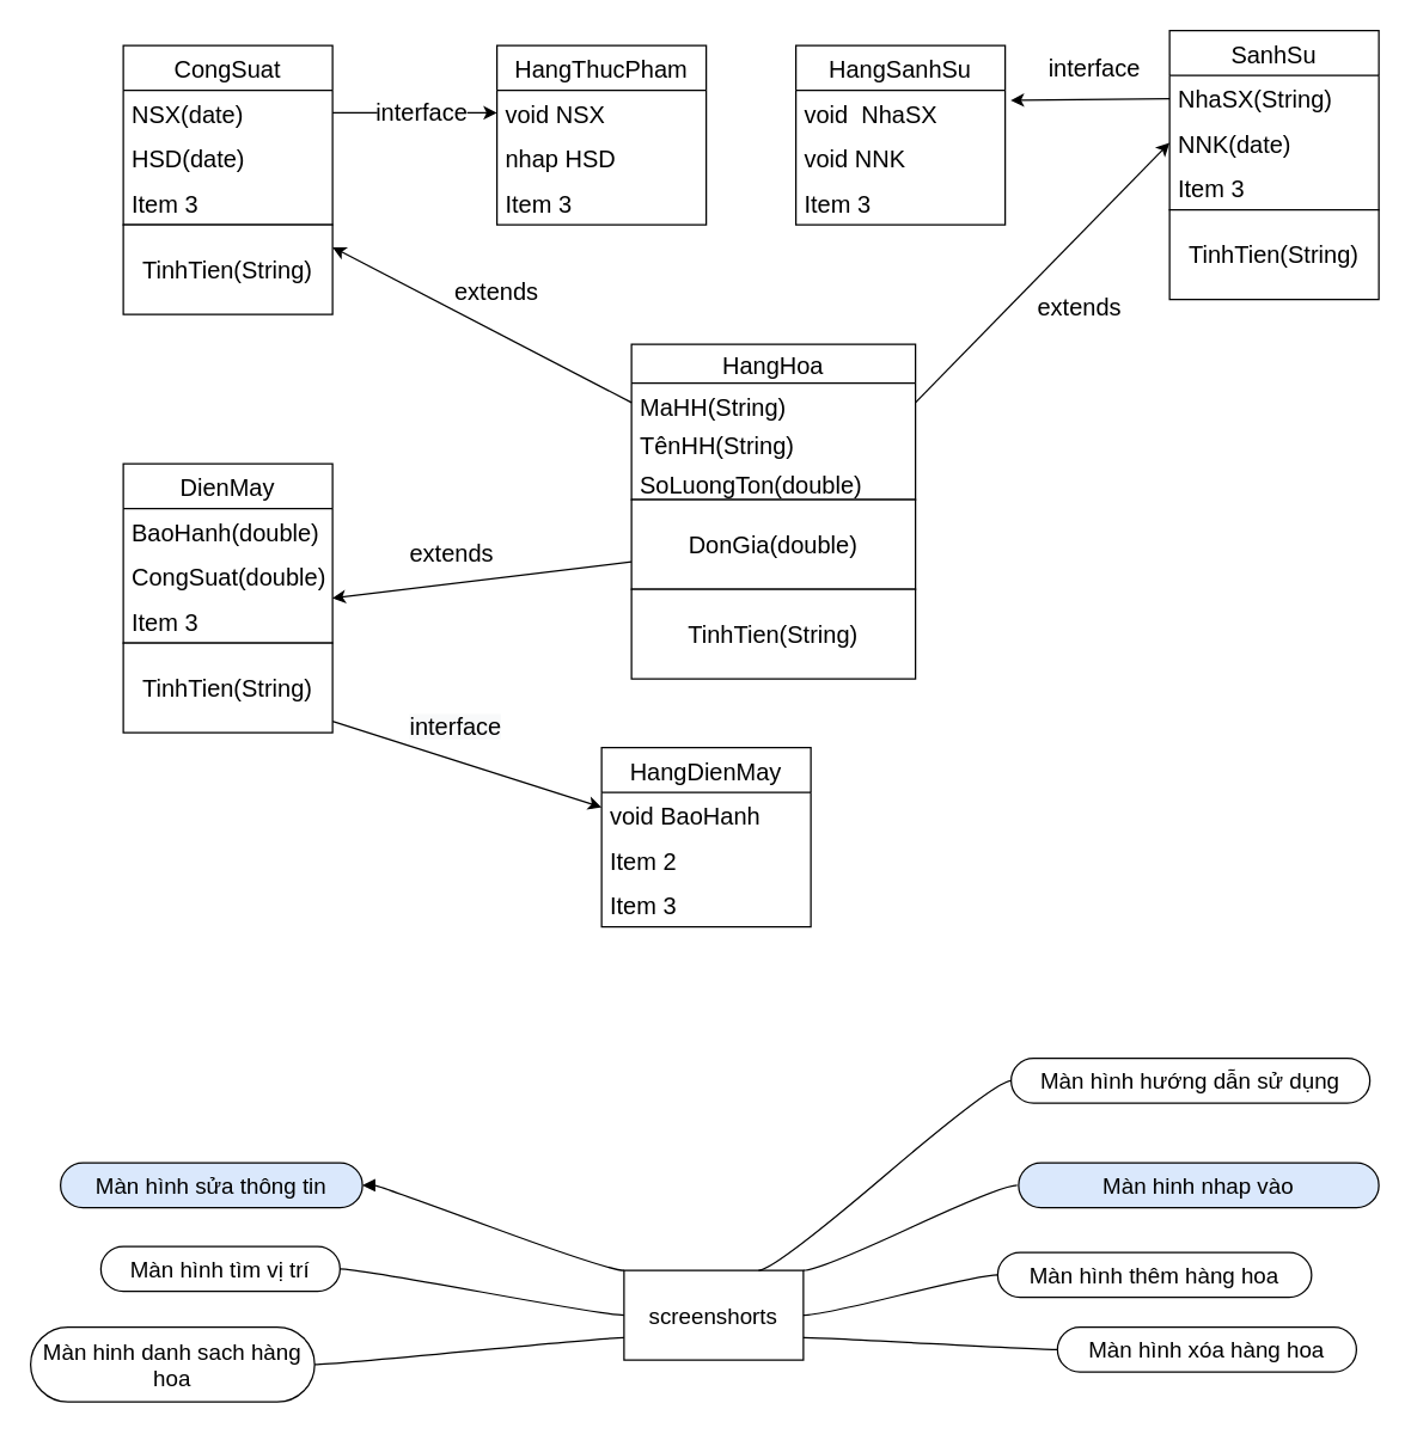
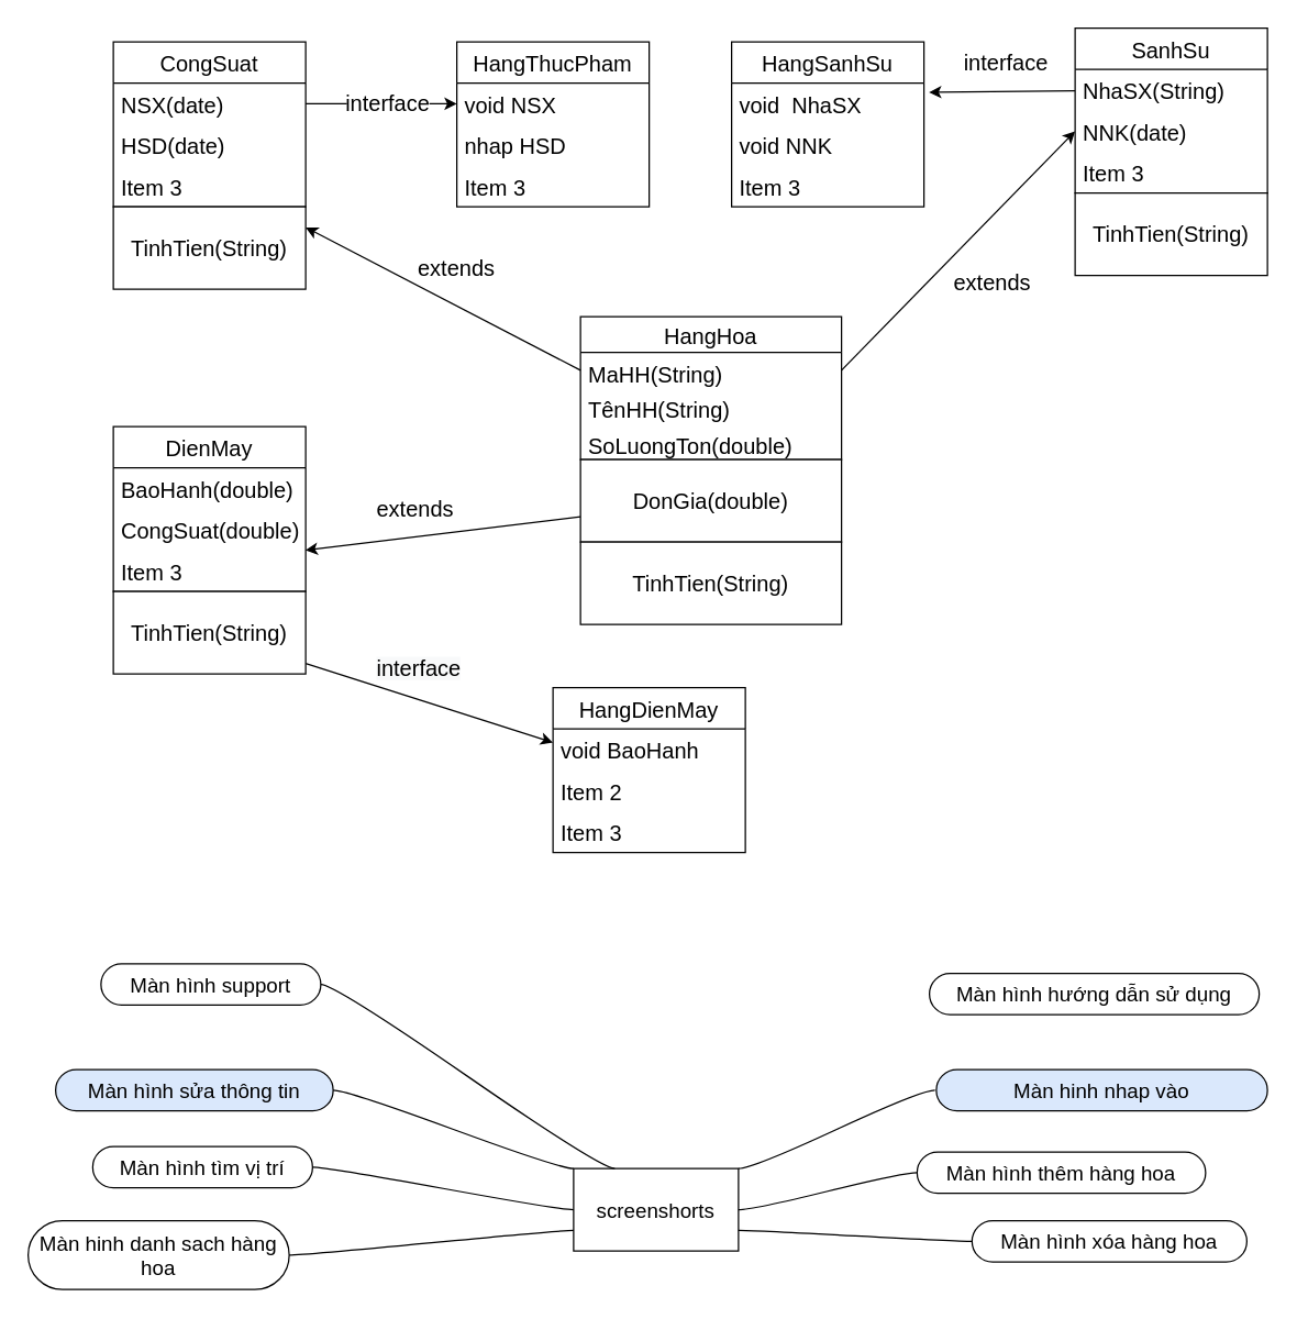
  <mxCell id="0" />
  <mxCell id="1" parent="0" />
  <mxCell id="2" value="HangHoa" style="swimlane;fontStyle=0;childLayout=stackLayout;horizontal=1;startSize=26;fillColor=none;horizontalStack=0;resizeParent=1;resizeParentMax=0;resizeLast=0;collapsible=1;marginBottom=0;fontSize=16;" parent="1" vertex="1"><mxGeometry x="422" y="230" width="190" height="104" as="geometry" /></mxCell>
  <mxCell id="3" value="MaHH(String)" style="text;strokeColor=none;fillColor=none;align=left;verticalAlign=top;spacingLeft=4;spacingRight=4;overflow=hidden;rotatable=0;points=[[0,0.5],[1,0.5]];portConstraint=eastwest;fontSize=16;" parent="2" vertex="1"><mxGeometry y="26" width="190" height="26" as="geometry" /></mxCell>
  <mxCell id="4" value="TênHH(String)" style="text;strokeColor=none;fillColor=none;align=left;verticalAlign=top;spacingLeft=4;spacingRight=4;overflow=hidden;rotatable=0;points=[[0,0.5],[1,0.5]];portConstraint=eastwest;fontSize=16;" parent="2" vertex="1"><mxGeometry y="52" width="190" height="26" as="geometry" /></mxCell>
  <mxCell id="5" value="SoLuongTon(double)&#10;" style="text;strokeColor=none;fillColor=none;align=left;verticalAlign=top;spacingLeft=4;spacingRight=4;overflow=hidden;rotatable=0;points=[[0,0.5],[1,0.5]];portConstraint=eastwest;fontSize=16;" parent="2" vertex="1"><mxGeometry y="78" width="190" height="26" as="geometry" /></mxCell>
  <mxCell id="6" style="edgeStyle=none;html=1;entryX=0.998;entryY=0;entryDx=0;entryDy=0;entryPerimeter=0;fontSize=16;" parent="1" source="7" target="18" edge="1"><mxGeometry relative="1" as="geometry" /></mxCell>
  <mxCell id="7" value="DonGia(double)" style="rounded=0;whiteSpace=wrap;html=1;fontSize=16;" parent="1" vertex="1"><mxGeometry x="422" y="334" width="190" height="60" as="geometry" /></mxCell>
  <mxCell id="8" value="TinhTien(String)" style="rounded=0;whiteSpace=wrap;html=1;fontSize=16;" parent="1" vertex="1"><mxGeometry x="422" y="394" width="190" height="60" as="geometry" /></mxCell>
  <mxCell id="9" value="CongSuat" style="swimlane;fontStyle=0;childLayout=stackLayout;horizontal=1;startSize=30;horizontalStack=0;resizeParent=1;resizeParentMax=0;resizeLast=0;collapsible=1;marginBottom=0;fontSize=16;" parent="1" vertex="1"><mxGeometry x="82" y="30" width="140" height="120" as="geometry" /></mxCell>
  <mxCell id="10" value="NSX(date)" style="text;strokeColor=none;fillColor=none;align=left;verticalAlign=middle;spacingLeft=4;spacingRight=4;overflow=hidden;points=[[0,0.5],[1,0.5]];portConstraint=eastwest;rotatable=0;fontSize=16;" parent="9" vertex="1"><mxGeometry y="30" width="140" height="30" as="geometry" /></mxCell>
  <mxCell id="11" value="HSD(date)" style="text;strokeColor=none;fillColor=none;align=left;verticalAlign=middle;spacingLeft=4;spacingRight=4;overflow=hidden;points=[[0,0.5],[1,0.5]];portConstraint=eastwest;rotatable=0;fontSize=16;" parent="9" vertex="1"><mxGeometry y="60" width="140" height="30" as="geometry" /></mxCell>
  <mxCell id="12" value="Item 3" style="text;strokeColor=none;fillColor=none;align=left;verticalAlign=middle;spacingLeft=4;spacingRight=4;overflow=hidden;points=[[0,0.5],[1,0.5]];portConstraint=eastwest;rotatable=0;fontSize=16;" parent="9" vertex="1"><mxGeometry y="90" width="140" height="30" as="geometry" /></mxCell>
  <mxCell id="13" value="TinhTien(String)" style="rounded=0;whiteSpace=wrap;html=1;fontSize=16;" parent="1" vertex="1"><mxGeometry x="82" y="150" width="140" height="60" as="geometry" /></mxCell>
  <mxCell id="14" style="edgeStyle=none;html=1;fontSize=16;entryX=1;entryY=0.25;entryDx=0;entryDy=0;exitX=0;exitY=0.5;exitDx=0;exitDy=0;" parent="1" source="3" target="13" edge="1"><mxGeometry relative="1" as="geometry"><mxPoint x="152" y="280" as="targetPoint" /></mxGeometry></mxCell>
  <mxCell id="15" value="DienMay" style="swimlane;fontStyle=0;childLayout=stackLayout;horizontal=1;startSize=30;horizontalStack=0;resizeParent=1;resizeParentMax=0;resizeLast=0;collapsible=1;marginBottom=0;fontSize=16;" parent="1" vertex="1"><mxGeometry x="82" y="310" width="140" height="120" as="geometry" /></mxCell>
  <mxCell id="16" value="BaoHanh(double)" style="text;strokeColor=none;fillColor=none;align=left;verticalAlign=middle;spacingLeft=4;spacingRight=4;overflow=hidden;points=[[0,0.5],[1,0.5]];portConstraint=eastwest;rotatable=0;fontSize=16;" parent="15" vertex="1"><mxGeometry y="30" width="140" height="30" as="geometry" /></mxCell>
  <mxCell id="17" value="CongSuat(double)" style="text;strokeColor=none;fillColor=none;align=left;verticalAlign=middle;spacingLeft=4;spacingRight=4;overflow=hidden;points=[[0,0.5],[1,0.5]];portConstraint=eastwest;rotatable=0;fontSize=16;" parent="15" vertex="1"><mxGeometry y="60" width="140" height="30" as="geometry" /></mxCell>
  <mxCell id="18" value="Item 3" style="text;strokeColor=none;fillColor=none;align=left;verticalAlign=middle;spacingLeft=4;spacingRight=4;overflow=hidden;points=[[0,0.5],[1,0.5]];portConstraint=eastwest;rotatable=0;fontSize=16;" parent="15" vertex="1"><mxGeometry y="90" width="140" height="30" as="geometry" /></mxCell>
  <mxCell id="19" value="extends" style="text;html=1;strokeColor=none;fillColor=none;align=center;verticalAlign=middle;whiteSpace=wrap;rounded=0;fontSize=16;" parent="1" vertex="1"><mxGeometry x="302" y="180" width="60" height="30" as="geometry" /></mxCell>
  <mxCell id="20" style="edgeStyle=none;html=1;fontSize=16;" parent="1" source="21" edge="1"><mxGeometry relative="1" as="geometry"><mxPoint x="402" y="540" as="targetPoint" /></mxGeometry></mxCell>
  <mxCell id="21" value="TinhTien(String)" style="rounded=0;whiteSpace=wrap;html=1;fontSize=16;" parent="1" vertex="1"><mxGeometry x="82" y="430" width="140" height="60" as="geometry" /></mxCell>
  <mxCell id="22" value="SanhSu" style="swimlane;fontStyle=0;childLayout=stackLayout;horizontal=1;startSize=30;horizontalStack=0;resizeParent=1;resizeParentMax=0;resizeLast=0;collapsible=1;marginBottom=0;fontSize=16;" parent="1" vertex="1"><mxGeometry x="782" width="140" height="120" as="geometry" y="20" /></mxCell>
  <mxCell id="23" value="NhaSX(String)" style="text;strokeColor=none;fillColor=none;align=left;verticalAlign=middle;spacingLeft=4;spacingRight=4;overflow=hidden;points=[[0,0.5],[1,0.5]];portConstraint=eastwest;rotatable=0;fontSize=16;" parent="22" vertex="1"><mxGeometry y="30" width="140" height="30" as="geometry" /></mxCell>
  <mxCell id="24" value="NNK(date)" style="text;strokeColor=none;fillColor=none;align=left;verticalAlign=middle;spacingLeft=4;spacingRight=4;overflow=hidden;points=[[0,0.5],[1,0.5]];portConstraint=eastwest;rotatable=0;fontSize=16;" parent="22" vertex="1"><mxGeometry y="60" width="140" height="30" as="geometry" /></mxCell>
  <mxCell id="25" value="Item 3" style="text;strokeColor=none;fillColor=none;align=left;verticalAlign=middle;spacingLeft=4;spacingRight=4;overflow=hidden;points=[[0,0.5],[1,0.5]];portConstraint=eastwest;rotatable=0;fontSize=16;" parent="22" vertex="1"><mxGeometry y="90" width="140" height="30" as="geometry" /></mxCell>
  <mxCell id="26" value="TinhTien(String)" style="rounded=0;whiteSpace=wrap;html=1;fontSize=16;" parent="1" vertex="1"><mxGeometry x="782" y="140" width="140" height="60" as="geometry" /></mxCell>
  <mxCell id="27" style="edgeStyle=none;html=1;entryX=0;entryY=0.5;entryDx=0;entryDy=0;fontSize=16;exitX=1;exitY=0.5;exitDx=0;exitDy=0;" parent="1" source="3" target="24" edge="1"><mxGeometry relative="1" as="geometry" /></mxCell>
  <mxCell id="28" value="HangThucPham" style="swimlane;fontStyle=0;childLayout=stackLayout;horizontal=1;startSize=30;horizontalStack=0;resizeParent=1;resizeParentMax=0;resizeLast=0;collapsible=1;marginBottom=0;fontSize=16;" parent="1" vertex="1"><mxGeometry x="332" y="30" width="140" height="120" as="geometry" /></mxCell>
  <mxCell id="29" value="void NSX" style="text;strokeColor=none;fillColor=none;align=left;verticalAlign=middle;spacingLeft=4;spacingRight=4;overflow=hidden;points=[[0,0.5],[1,0.5]];portConstraint=eastwest;rotatable=0;fontSize=16;" parent="28" vertex="1"><mxGeometry y="30" width="140" height="30" as="geometry" /></mxCell>
  <mxCell id="30" value="nhap HSD" style="text;strokeColor=none;fillColor=none;align=left;verticalAlign=middle;spacingLeft=4;spacingRight=4;overflow=hidden;points=[[0,0.5],[1,0.5]];portConstraint=eastwest;rotatable=0;fontSize=16;" parent="28" vertex="1"><mxGeometry y="60" width="140" height="30" as="geometry" /></mxCell>
  <mxCell id="31" value="Item 3" style="text;strokeColor=none;fillColor=none;align=left;verticalAlign=middle;spacingLeft=4;spacingRight=4;overflow=hidden;points=[[0,0.5],[1,0.5]];portConstraint=eastwest;rotatable=0;fontSize=16;" parent="28" vertex="1"><mxGeometry y="90" width="140" height="30" as="geometry" /></mxCell>
  <mxCell id="32" value="extends" style="text;html=1;strokeColor=none;fillColor=none;align=center;verticalAlign=middle;whiteSpace=wrap;rounded=0;fontSize=16;" parent="1" vertex="1"><mxGeometry x="272" y="355" width="60" height="30" as="geometry" /></mxCell>
  <mxCell id="33" value="extends" style="text;html=1;strokeColor=none;fillColor=none;align=center;verticalAlign=middle;whiteSpace=wrap;rounded=0;fontSize=16;" parent="1" vertex="1"><mxGeometry x="692" y="190" width="60" height="30" as="geometry" /></mxCell>
  <mxCell id="34" style="edgeStyle=none;html=1;entryX=0;entryY=0.5;entryDx=0;entryDy=0;fontSize=16;startArrow=none;" parent="1" source="35" target="29" edge="1"><mxGeometry relative="1" as="geometry" /></mxCell>
  <mxCell id="35" value="interface" style="text;html=1;strokeColor=none;fillColor=none;align=center;verticalAlign=middle;whiteSpace=wrap;rounded=0;fontSize=16;" parent="1" vertex="1"><mxGeometry x="252" y="60" width="60" height="30" as="geometry" /></mxCell>
  <mxCell id="36" value="" style="edgeStyle=none;html=1;entryX=0;entryY=0.5;entryDx=0;entryDy=0;fontSize=16;endArrow=none;" parent="1" source="10" target="35" edge="1"><mxGeometry relative="1" as="geometry"><mxPoint x="222" y="75" as="sourcePoint" /><mxPoint x="332" y="75" as="targetPoint" /></mxGeometry></mxCell>
  <mxCell id="37" value="HangSanhSu" style="swimlane;fontStyle=0;childLayout=stackLayout;horizontal=1;startSize=30;horizontalStack=0;resizeParent=1;resizeParentMax=0;resizeLast=0;collapsible=1;marginBottom=0;fontSize=16;" parent="1" vertex="1"><mxGeometry x="532" y="30" width="140" height="120" as="geometry" /></mxCell>
  <mxCell id="38" value="void  NhaSX" style="text;strokeColor=none;fillColor=none;align=left;verticalAlign=middle;spacingLeft=4;spacingRight=4;overflow=hidden;points=[[0,0.5],[1,0.5]];portConstraint=eastwest;rotatable=0;fontSize=16;" parent="37" vertex="1"><mxGeometry y="30" width="140" height="30" as="geometry" /></mxCell>
  <mxCell id="39" value="void NNK" style="text;strokeColor=none;fillColor=none;align=left;verticalAlign=middle;spacingLeft=4;spacingRight=4;overflow=hidden;points=[[0,0.5],[1,0.5]];portConstraint=eastwest;rotatable=0;fontSize=16;" parent="37" vertex="1"><mxGeometry y="60" width="140" height="30" as="geometry" /></mxCell>
  <mxCell id="40" value="Item 3" style="text;strokeColor=none;fillColor=none;align=left;verticalAlign=middle;spacingLeft=4;spacingRight=4;overflow=hidden;points=[[0,0.5],[1,0.5]];portConstraint=eastwest;rotatable=0;fontSize=16;" parent="37" vertex="1"><mxGeometry y="90" width="140" height="30" as="geometry" /></mxCell>
  <mxCell id="41" value="HangDienMay" style="swimlane;fontStyle=0;childLayout=stackLayout;horizontal=1;startSize=30;horizontalStack=0;resizeParent=1;resizeParentMax=0;resizeLast=0;collapsible=1;marginBottom=0;fontSize=16;" parent="1" vertex="1"><mxGeometry x="402" y="500" width="140" height="120" as="geometry" /></mxCell>
  <mxCell id="42" value="void BaoHanh" style="text;strokeColor=none;fillColor=none;align=left;verticalAlign=middle;spacingLeft=4;spacingRight=4;overflow=hidden;points=[[0,0.5],[1,0.5]];portConstraint=eastwest;rotatable=0;fontSize=16;" parent="41" vertex="1"><mxGeometry y="30" width="140" height="30" as="geometry" /></mxCell>
  <mxCell id="43" value="Item 2" style="text;strokeColor=none;fillColor=none;align=left;verticalAlign=middle;spacingLeft=4;spacingRight=4;overflow=hidden;points=[[0,0.5],[1,0.5]];portConstraint=eastwest;rotatable=0;fontSize=16;" parent="41" vertex="1"><mxGeometry y="60" width="140" height="30" as="geometry" /></mxCell>
  <mxCell id="44" value="Item 3" style="text;strokeColor=none;fillColor=none;align=left;verticalAlign=middle;spacingLeft=4;spacingRight=4;overflow=hidden;points=[[0,0.5],[1,0.5]];portConstraint=eastwest;rotatable=0;fontSize=16;" parent="41" vertex="1"><mxGeometry y="90" width="140" height="30" as="geometry" /></mxCell>
  <mxCell id="45" style="edgeStyle=none;html=1;entryX=1.026;entryY=0.222;entryDx=0;entryDy=0;entryPerimeter=0;fontSize=16;" parent="1" source="23" target="38" edge="1"><mxGeometry relative="1" as="geometry" /></mxCell>
  <mxCell id="46" value="interface" style="text;html=1;strokeColor=none;fillColor=none;align=center;verticalAlign=middle;whiteSpace=wrap;rounded=0;fontSize=16;" parent="1" vertex="1"><mxGeometry x="702" y="30" width="60" height="30" as="geometry" /></mxCell>
  <mxCell id="47" value="&lt;span style=&quot;color: rgb(0, 0, 0); font-family: helvetica; font-size: 16px; font-style: normal; font-weight: 400; letter-spacing: normal; text-align: center; text-indent: 0px; text-transform: none; word-spacing: 0px; background-color: rgb(248, 249, 250); display: inline; float: none;&quot;&gt;interface&lt;/span&gt;" style="text;whiteSpace=wrap;html=1;fontSize=16;" parent="1" vertex="1"><mxGeometry x="272" y="470" width="90" height="30" as="geometry" /></mxCell>
  <mxCell id="48" value="screenshorts" style="rounded=0;whiteSpace=wrap;html=1;fontSize=15;" vertex="1" parent="1"><mxGeometry x="417" y="850" width="120" height="60" as="geometry" /></mxCell>
  <mxCell id="49" value="Màn hinh nhap vào" style="whiteSpace=wrap;html=1;rounded=1;arcSize=50;align=center;verticalAlign=middle;strokeWidth=1;autosize=1;spacing=4;treeFolding=1;treeMoving=1;newEdgeStyle={&quot;edgeStyle&quot;:&quot;entityRelationEdgeStyle&quot;,&quot;startArrow&quot;:&quot;none&quot;,&quot;endArrow&quot;:&quot;none&quot;,&quot;segment&quot;:10,&quot;curved&quot;:1};fontSize=15;fillColor=#dae8fc;" vertex="1" parent="1"><mxGeometry x="681" y="778" width="241" height="30" as="geometry" /></mxCell>
  <mxCell id="50" value="" style="edgeStyle=entityRelationEdgeStyle;startArrow=none;endArrow=none;segment=10;curved=1;fontSize=15;exitX=1;exitY=0;exitDx=0;exitDy=0;" edge="1" parent="1" source="48"><mxGeometry relative="1" as="geometry"><mxPoint x="640" y="820" as="sourcePoint" /><mxPoint x="680" y="793" as="targetPoint" /></mxGeometry></mxCell>
  <mxCell id="51" value="Màn hình thêm hàng hoa" style="whiteSpace=wrap;html=1;rounded=1;arcSize=50;align=center;verticalAlign=middle;strokeWidth=1;autosize=1;spacing=4;treeFolding=1;treeMoving=1;newEdgeStyle={&quot;edgeStyle&quot;:&quot;entityRelationEdgeStyle&quot;,&quot;startArrow&quot;:&quot;none&quot;,&quot;endArrow&quot;:&quot;none&quot;,&quot;segment&quot;:10,&quot;curved&quot;:1};fontSize=15;" vertex="1" parent="1"><mxGeometry x="667" y="838" width="210" height="30" as="geometry" /></mxCell>
  <mxCell id="52" value="" style="edgeStyle=entityRelationEdgeStyle;startArrow=none;endArrow=none;segment=10;curved=1;fontSize=15;exitX=1;exitY=0.5;exitDx=0;exitDy=0;" edge="1" target="51" parent="1" source="48"><mxGeometry relative="1" as="geometry"><mxPoint x="702" y="880" as="sourcePoint" /></mxGeometry></mxCell>
  <mxCell id="53" value="Màn hình sửa thông tin" style="whiteSpace=wrap;html=1;rounded=1;arcSize=50;align=center;verticalAlign=middle;strokeWidth=1;autosize=1;spacing=4;treeFolding=1;treeMoving=1;newEdgeStyle={&quot;edgeStyle&quot;:&quot;entityRelationEdgeStyle&quot;,&quot;startArrow&quot;:&quot;none&quot;,&quot;endArrow&quot;:&quot;none&quot;,&quot;segment&quot;:10,&quot;curved&quot;:1};fontSize=15;fillColor=#dae8fc;" vertex="1" parent="1"><mxGeometry x="40" y="778" width="202" height="30" as="geometry" /></mxCell>
- <mxCell id="54" value="" style="edgeStyle=entityRelationEdgeStyle;startArrow=none;endArrow=block;segment=10;curved=1;fontSize=15;entryX=1;entryY=0.5;entryDx=0;entryDy=0;exitX=0;exitY=0;exitDx=0;exitDy=0;" edge="1" target="53" parent="1" source="48"><mxGeometry relative="1" as="geometry"><mxPoint x="96" y="820" as="sourcePoint" /></mxGeometry></mxCell>
+ <mxCell id="54" value="" style="edgeStyle=entityRelationEdgeStyle;startArrow=none;endArrow=none;segment=10;curved=1;fontSize=15;entryX=1;entryY=0.5;entryDx=0;entryDy=0;exitX=0;exitY=0;exitDx=0;exitDy=0;" edge="1" target="53" parent="1" source="48"><mxGeometry relative="1" as="geometry"><mxPoint x="96" y="820" as="sourcePoint" /></mxGeometry></mxCell>
  <mxCell id="55" value="Màn hình tìm vị trí" style="whiteSpace=wrap;html=1;rounded=1;arcSize=50;align=center;verticalAlign=middle;strokeWidth=1;autosize=1;spacing=4;treeFolding=1;treeMoving=1;newEdgeStyle={&quot;edgeStyle&quot;:&quot;entityRelationEdgeStyle&quot;,&quot;startArrow&quot;:&quot;none&quot;,&quot;endArrow&quot;:&quot;none&quot;,&quot;segment&quot;:10,&quot;curved&quot;:1};fontSize=15;" vertex="1" parent="1"><mxGeometry x="67" y="834" width="160" height="30" as="geometry" /></mxCell>
  <mxCell id="56" value="" style="edgeStyle=entityRelationEdgeStyle;startArrow=none;endArrow=none;segment=10;curved=1;fontSize=15;entryX=1;entryY=0.5;entryDx=0;entryDy=0;exitX=0;exitY=0.5;exitDx=0;exitDy=0;" edge="1" target="55" parent="1" source="48"><mxGeometry relative="1" as="geometry"><mxPoint x="392" y="868" as="sourcePoint" /><mxPoint x="212" y="849" as="targetPoint" /></mxGeometry></mxCell>
  <mxCell id="57" value="Màn hình xóa hàng hoa" style="whiteSpace=wrap;html=1;rounded=1;arcSize=50;align=center;verticalAlign=middle;strokeWidth=1;autosize=1;spacing=4;treeFolding=1;treeMoving=1;newEdgeStyle={&quot;edgeStyle&quot;:&quot;entityRelationEdgeStyle&quot;,&quot;startArrow&quot;:&quot;none&quot;,&quot;endArrow&quot;:&quot;none&quot;,&quot;segment&quot;:10,&quot;curved&quot;:1};fontSize=15;" vertex="1" parent="1"><mxGeometry x="707" y="888" width="200" height="30" as="geometry" /></mxCell>
  <mxCell id="58" value="" style="edgeStyle=entityRelationEdgeStyle;startArrow=none;endArrow=none;segment=10;curved=1;fontSize=15;exitX=1;exitY=0.75;exitDx=0;exitDy=0;" edge="1" target="57" parent="1" source="48"><mxGeometry relative="1" as="geometry"><mxPoint x="712" y="930" as="sourcePoint" /></mxGeometry></mxCell>
  <mxCell id="59" value="Màn hinh danh sach hàng hoa" style="whiteSpace=wrap;html=1;rounded=1;arcSize=50;align=center;verticalAlign=middle;strokeWidth=1;autosize=1;spacing=4;treeFolding=1;treeMoving=1;newEdgeStyle={&quot;edgeStyle&quot;:&quot;entityRelationEdgeStyle&quot;,&quot;startArrow&quot;:&quot;none&quot;,&quot;endArrow&quot;:&quot;none&quot;,&quot;segment&quot;:10,&quot;curved&quot;:1};fontSize=15;" vertex="1" parent="1"><mxGeometry x="20" y="888" width="190" height="50" as="geometry" /></mxCell>
  <mxCell id="60" value="" style="edgeStyle=entityRelationEdgeStyle;startArrow=none;endArrow=none;segment=10;curved=1;fontSize=15;exitX=0;exitY=0.75;exitDx=0;exitDy=0;" edge="1" target="59" parent="1" source="48"><mxGeometry relative="1" as="geometry"><mxPoint x="115" y="930" as="sourcePoint" /></mxGeometry></mxCell>
  <mxCell id="61" value="Màn hình hướng dẫn sử dụng" style="whiteSpace=wrap;html=1;rounded=1;arcSize=50;align=center;verticalAlign=middle;strokeWidth=1;autosize=1;spacing=4;treeFolding=1;treeMoving=1;newEdgeStyle={&quot;edgeStyle&quot;:&quot;entityRelationEdgeStyle&quot;,&quot;startArrow&quot;:&quot;none&quot;,&quot;endArrow&quot;:&quot;none&quot;,&quot;segment&quot;:10,&quot;curved&quot;:1};fontSize=15;" vertex="1" parent="1"><mxGeometry x="676" y="708" width="240" height="30" as="geometry" /></mxCell>
- <mxCell id="62" value="" style="edgeStyle=entityRelationEdgeStyle;startArrow=none;endArrow=none;segment=10;curved=1;fontSize=15;exitX=0.75;exitY=0;exitDx=0;exitDy=0;" edge="1" target="61" parent="1" source="48"><mxGeometry relative="1" as="geometry"><mxPoint x="640" y="750" as="sourcePoint" /></mxGeometry></mxCell>
+ <mxCell id="63" value="Màn hình support" style="whiteSpace=wrap;html=1;rounded=1;arcSize=50;align=center;verticalAlign=middle;strokeWidth=1;autosize=1;spacing=4;treeFolding=1;treeMoving=1;newEdgeStyle={&quot;edgeStyle&quot;:&quot;entityRelationEdgeStyle&quot;,&quot;startArrow&quot;:&quot;none&quot;,&quot;endArrow&quot;:&quot;none&quot;,&quot;segment&quot;:10,&quot;curved&quot;:1};fontSize=15;" vertex="1" parent="1"><mxGeometry x="73" y="701" width="160" height="30" as="geometry" /></mxCell>
+ <mxCell id="64" value="" style="edgeStyle=entityRelationEdgeStyle;startArrow=none;endArrow=none;segment=10;curved=1;fontSize=15;exitX=0.25;exitY=0;exitDx=0;exitDy=0;" edge="1" target="63" parent="1" source="48"><mxGeometry relative="1" as="geometry"><mxPoint x="122" y="743" as="sourcePoint" /></mxGeometry></mxCell>
